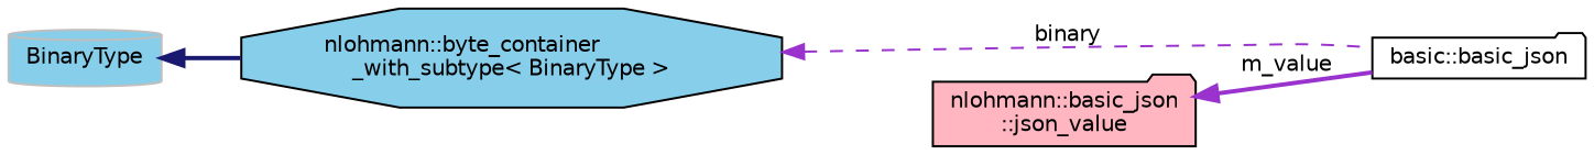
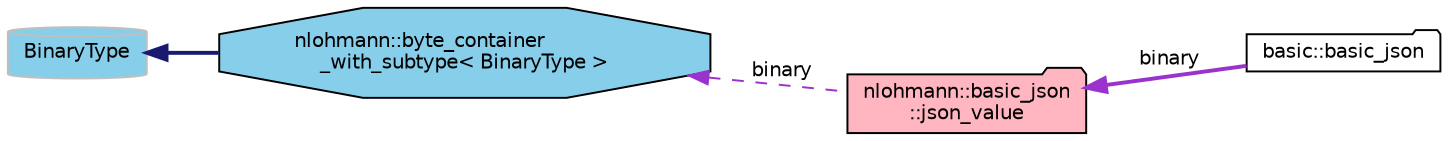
  digraph {
    rankdir=LR
    node [color=black fillcolor=skyblue fontname=Helvetica fontsize=10 shape=folder style=filled]
    edge [color=darkorchid3 dir=back fontname=Helvetica fontsize=10 labelfontname=Helvetica labelfontsize=10 style=bold]
    n1 [fillcolor=white fontcolor=black height=0.2 label="basic::basic_json" width=0.4]
    n2 [fillcolor=lightpink height=0.2 label="nlohmann::basic_json\l::json_value" width=0.4]
    n3 [height=0.2 label="nlohmann::byte_container\l_with_subtype\< BinaryType \>" shape=octagon width=0.4]
    n4 [color=grey75 height=0.2 label=BinaryType shape=cylinder width=0.4]
-   n2 -> n1 [label=" m_value"]
-   n3 -> n1 [label=" binary" style=dashed]
+   n2 -> n1 [label=" binary"]
+   n3 -> n2 [label=" binary" style=dashed]
    n4 -> n3 [color=midnightblue]
  }
